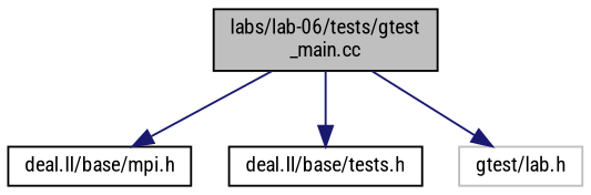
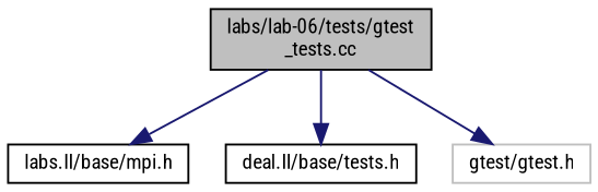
  digraph {
    fontname="Roboto Condensed"
    node [color=black fontname="Roboto Condensed" fontsize=10 shape=record]
    edge [color=midnightblue fontname="Roboto Condensed" fontsize=10 labelfontname=Helvetica labelfontsize=10 style=solid]
-   n1 [fillcolor=grey75 fontcolor=black height=0.2 label="labs/lab-06/tests/gtest\l_main.cc" style=filled width=0.4]
-   n2 [height=0.2 label="deal.II/base/mpi.h" width=0.4]
+   n1 [fillcolor=grey75 fontcolor=black height=0.2 label="labs/lab-06/tests/gtest\l_tests.cc" style=filled width=0.4]
+   n2 [height=0.2 label="labs.II/base/mpi.h" width=0.4]
    n3 [height=0.2 label="deal.II/base/tests.h" width=0.4]
-   n4 [color=grey75 height=0.2 label="gtest/lab.h" width=0.4]
+   n4 [color=grey75 height=0.2 label="gtest/gtest.h" width=0.4]
    n1 -> n2
    n1 -> n3
    n1 -> n4
  }
